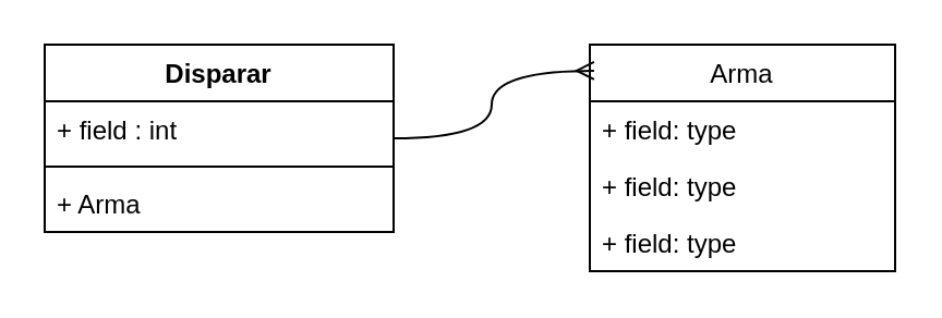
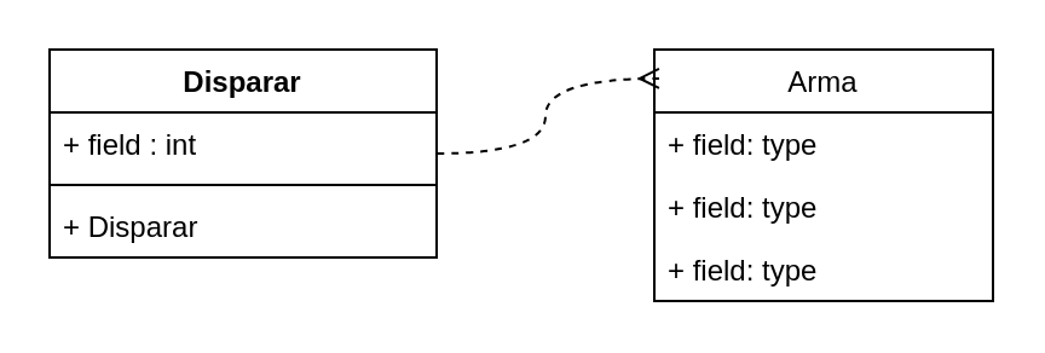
  <mxCell id="0" />
  <mxCell id="1" parent="0" />
- <mxCell id="2" style="edgeStyle=orthogonalEdgeStyle;rounded=0;orthogonalLoop=1;jettySize=auto;html=1;entryX=0.014;entryY=0.115;entryDx=0;entryDy=0;entryPerimeter=0;exitX=1;exitY=0.654;exitDx=0;exitDy=0;exitPerimeter=0;curved=1;endArrow=ERmany;endFill=0;" edge="1" parent="1" source="4" target="7"><mxGeometry relative="1" as="geometry" /></mxCell>
+ <mxCell id="2" style="edgeStyle=orthogonalEdgeStyle;rounded=0;orthogonalLoop=1;jettySize=auto;html=1;entryX=0.014;entryY=0.115;entryDx=0;entryDy=0;entryPerimeter=0;exitX=1;exitY=0.654;exitDx=0;exitDy=0;exitPerimeter=0;curved=1;endArrow=ERmany;endFill=0;dashed=1;" edge="1" parent="1" source="4" target="7"><mxGeometry relative="1" as="geometry" /></mxCell>
  <mxCell id="3" value="Disparar" style="swimlane;fontStyle=1;align=center;verticalAlign=top;childLayout=stackLayout;horizontal=1;startSize=26;horizontalStack=0;resizeParent=1;resizeParentMax=0;resizeLast=0;collapsible=1;marginBottom=0;" vertex="1" parent="1"><mxGeometry x="20" y="20" width="160" height="86" as="geometry" /></mxCell>
  <mxCell id="4" value="+ field : int" style="text;strokeColor=none;fillColor=none;align=left;verticalAlign=top;spacingLeft=4;spacingRight=4;overflow=hidden;rotatable=0;points=[[0,0.5],[1,0.5]];portConstraint=eastwest;" vertex="1" parent="3"><mxGeometry y="26" width="160" height="26" as="geometry" /></mxCell>
  <mxCell id="5" value="" style="line;strokeWidth=1;fillColor=none;align=left;verticalAlign=middle;spacingTop=-1;spacingLeft=3;spacingRight=3;rotatable=0;labelPosition=right;points=[];portConstraint=eastwest;" vertex="1" parent="3"><mxGeometry y="52" width="160" height="8" as="geometry" /></mxCell>
- <mxCell id="6" value="+ Arma" style="text;strokeColor=none;fillColor=none;align=left;verticalAlign=top;spacingLeft=4;spacingRight=4;overflow=hidden;rotatable=0;points=[[0,0.5],[1,0.5]];portConstraint=eastwest;" vertex="1" parent="3"><mxGeometry y="60" width="160" height="26" as="geometry" /></mxCell>
+ <mxCell id="6" value="+ Disparar" style="text;strokeColor=none;fillColor=none;align=left;verticalAlign=top;spacingLeft=4;spacingRight=4;overflow=hidden;rotatable=0;points=[[0,0.5],[1,0.5]];portConstraint=eastwest;" vertex="1" parent="3"><mxGeometry y="60" width="160" height="26" as="geometry" /></mxCell>
  <mxCell id="7" value="Arma" style="swimlane;fontStyle=0;childLayout=stackLayout;horizontal=1;startSize=26;fillColor=none;horizontalStack=0;resizeParent=1;resizeParentMax=0;resizeLast=0;collapsible=1;marginBottom=0;" vertex="1" parent="1"><mxGeometry x="270" y="20" width="140" height="104" as="geometry" /></mxCell>
  <mxCell id="8" value="+ field: type" style="text;strokeColor=none;fillColor=none;align=left;verticalAlign=top;spacingLeft=4;spacingRight=4;overflow=hidden;rotatable=0;points=[[0,0.5],[1,0.5]];portConstraint=eastwest;" vertex="1" parent="7"><mxGeometry y="26" width="140" height="26" as="geometry" /></mxCell>
  <mxCell id="9" value="+ field: type" style="text;strokeColor=none;fillColor=none;align=left;verticalAlign=top;spacingLeft=4;spacingRight=4;overflow=hidden;rotatable=0;points=[[0,0.5],[1,0.5]];portConstraint=eastwest;" vertex="1" parent="7"><mxGeometry y="52" width="140" height="26" as="geometry" /></mxCell>
  <mxCell id="10" value="+ field: type" style="text;strokeColor=none;fillColor=none;align=left;verticalAlign=top;spacingLeft=4;spacingRight=4;overflow=hidden;rotatable=0;points=[[0,0.5],[1,0.5]];portConstraint=eastwest;" vertex="1" parent="7"><mxGeometry y="78" width="140" height="26" as="geometry" /></mxCell>
